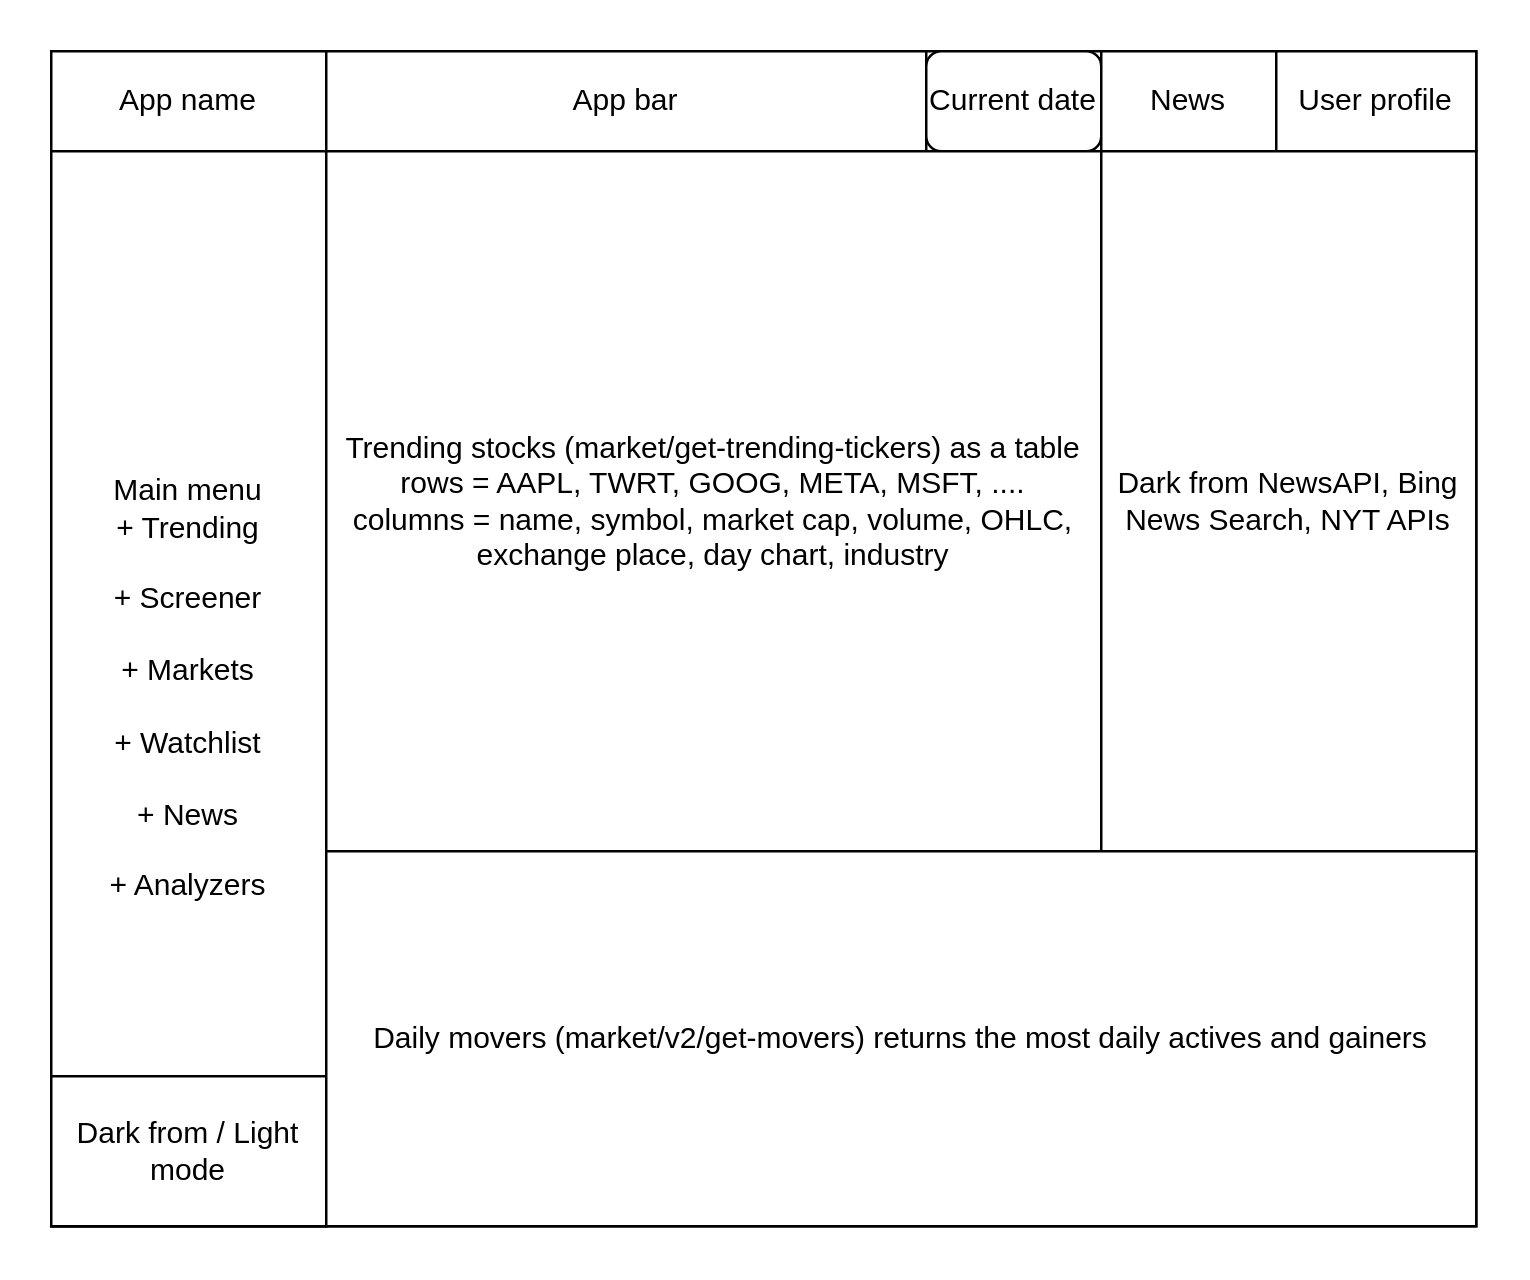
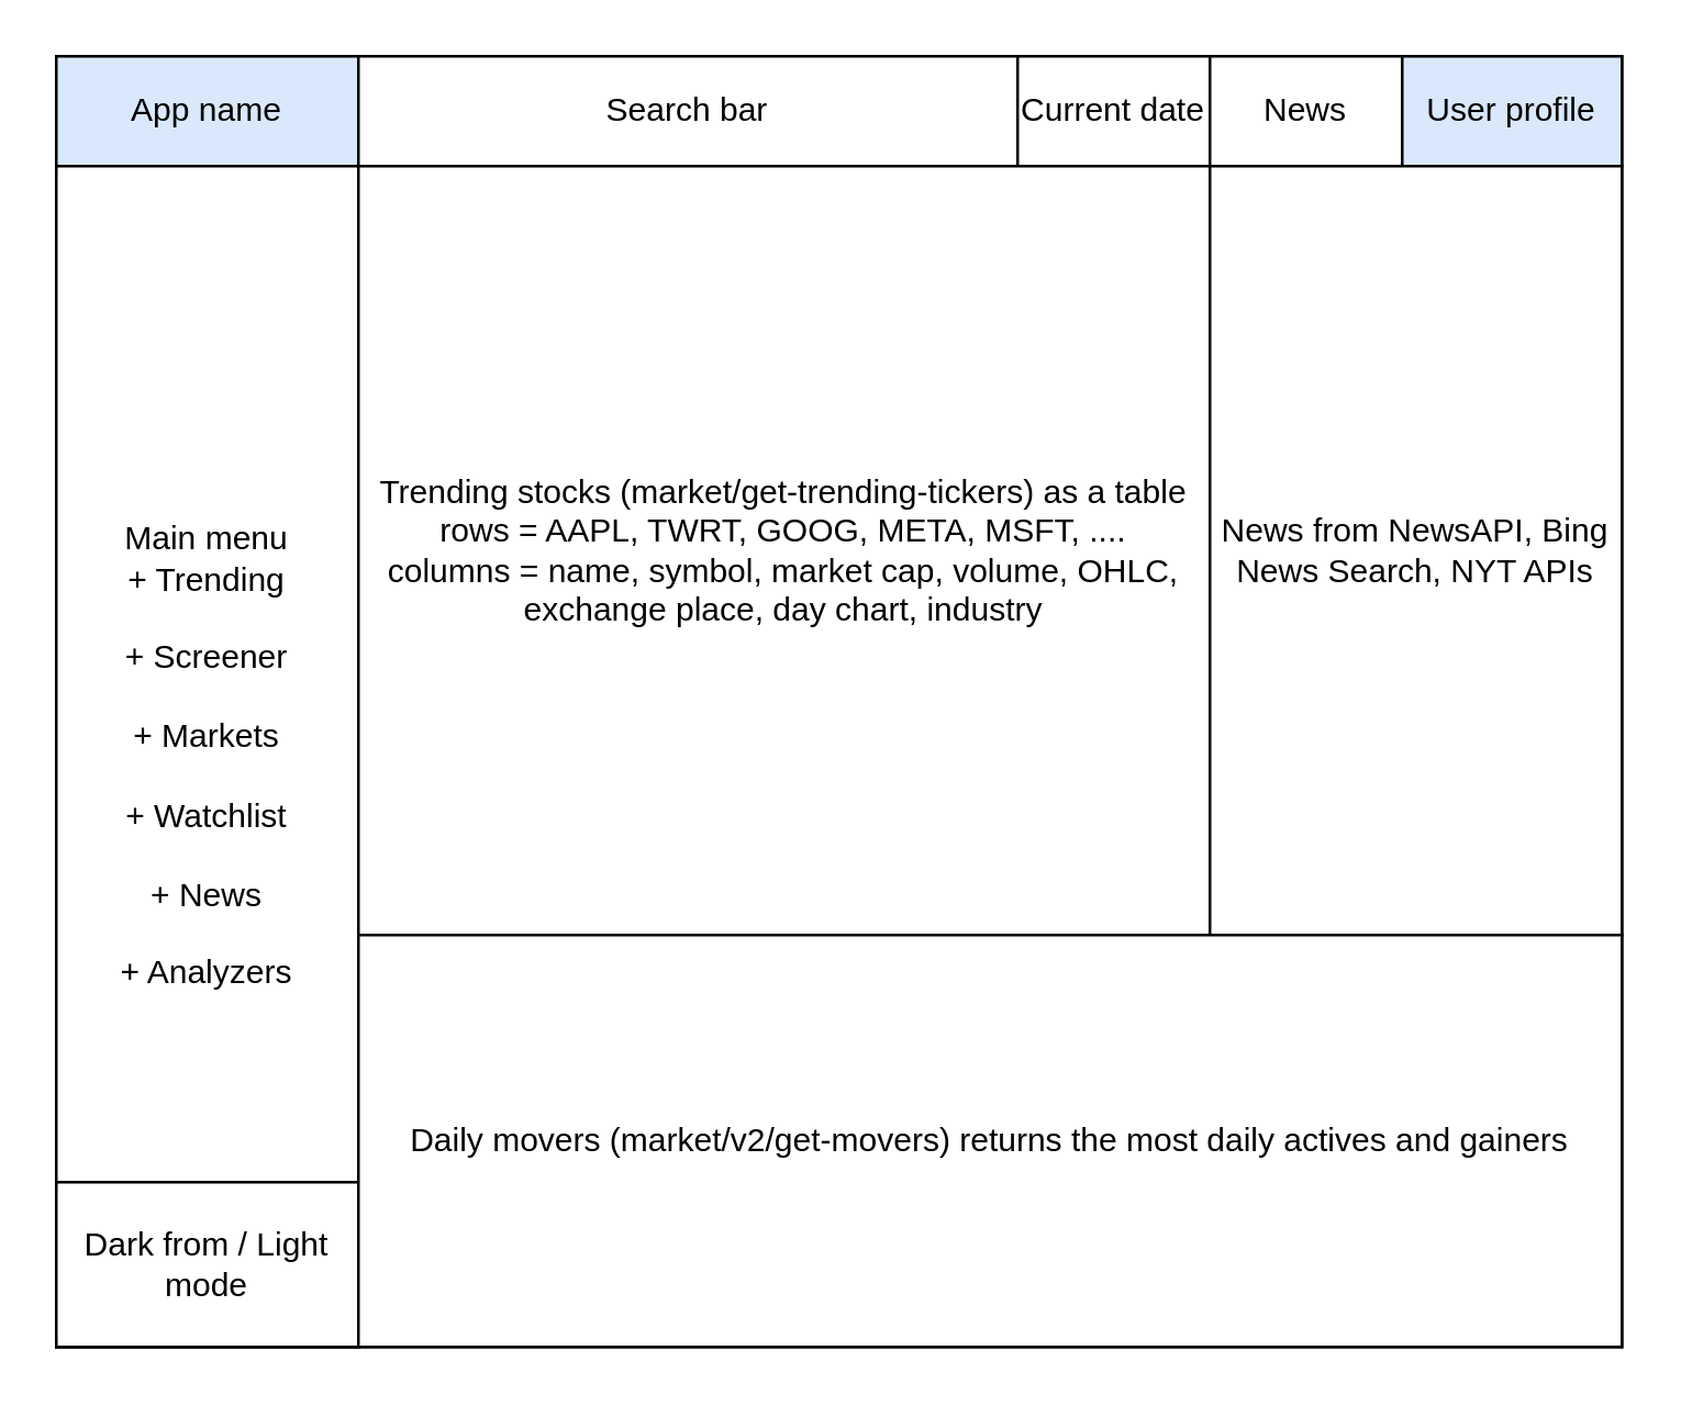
  <mxCell id="0" />
  <mxCell id="1" parent="0" />
  <mxCell id="2" value="" style="rounded=0;whiteSpace=wrap;html=1;" vertex="1" parent="1"><mxGeometry x="20" y="20" width="570" height="470" as="geometry" /></mxCell>
- <mxCell id="3" value="App name" style="rounded=0;whiteSpace=wrap;html=1;" vertex="1" parent="1"><mxGeometry x="20" y="20" width="110" height="40" as="geometry" /></mxCell>
+ <mxCell id="3" value="App name" style="rounded=0;whiteSpace=wrap;html=1;fillColor=#dae8fc;" vertex="1" parent="1"><mxGeometry x="20" y="20" width="110" height="40" as="geometry" /></mxCell>
  <mxCell id="4" value="Main menu&lt;br&gt;+ Trending&lt;br&gt;&lt;br&gt;+ Screener&lt;br&gt;&lt;br&gt;+ Markets&lt;br&gt;&lt;br&gt;+ Watchlist&lt;br&gt;&lt;br&gt;+ News&lt;br&gt;&lt;br&gt;+ Analyzers" style="rounded=0;whiteSpace=wrap;html=1;" vertex="1" parent="1"><mxGeometry x="20" y="60" width="110" height="430" as="geometry" /></mxCell>
  <mxCell id="5" value="Dark from / Light mode" style="rounded=0;whiteSpace=wrap;html=1;" vertex="1" parent="1"><mxGeometry x="20" y="430" width="110" height="60" as="geometry" /></mxCell>
- <mxCell id="6" value="App bar" style="rounded=0;whiteSpace=wrap;html=1;" vertex="1" parent="1"><mxGeometry x="130" y="20" width="240" height="40" as="geometry" /></mxCell>
- <mxCell id="7" value="Current date" style="whiteSpace=wrap;html=1;rounded=1;" vertex="1" parent="1"><mxGeometry x="370" y="20" width="70" height="40" as="geometry" /></mxCell>
+ <mxCell id="6" value="Search bar" style="rounded=0;whiteSpace=wrap;html=1;" vertex="1" parent="1"><mxGeometry x="130" y="20" width="240" height="40" as="geometry" /></mxCell>
+ <mxCell id="7" value="Current date" style="rounded=0;whiteSpace=wrap;html=1;" vertex="1" parent="1"><mxGeometry x="370" y="20" width="70" height="40" as="geometry" /></mxCell>
  <mxCell id="8" value="News" style="rounded=0;whiteSpace=wrap;html=1;" vertex="1" parent="1"><mxGeometry x="440" y="20" width="70" height="40" as="geometry" /></mxCell>
- <mxCell id="9" value="User profile" style="rounded=0;whiteSpace=wrap;html=1;" vertex="1" parent="1"><mxGeometry x="510" y="20" width="80" height="40" as="geometry" /></mxCell>
+ <mxCell id="9" value="User profile" style="rounded=0;whiteSpace=wrap;html=1;fillColor=#dae8fc;" vertex="1" parent="1"><mxGeometry x="510" y="20" width="80" height="40" as="geometry" /></mxCell>
  <mxCell id="10" value="Trending stocks (market/get-trending-tickers) as a table&lt;br&gt;rows = AAPL, TWRT, GOOG, META, MSFT, ....&lt;br&gt;columns = name, symbol, market cap, volume, OHLC, exchange place, day chart, industry" style="rounded=0;whiteSpace=wrap;html=1;" vertex="1" parent="1"><mxGeometry x="130" y="60" width="310" height="280" as="geometry" /></mxCell>
- <mxCell id="11" value="Dark from NewsAPI, Bing News Search, NYT APIs" style="rounded=0;whiteSpace=wrap;html=1;" vertex="1" parent="1"><mxGeometry x="440" y="60" width="150" height="280" as="geometry" /></mxCell>
+ <mxCell id="11" value="News from NewsAPI, Bing News Search, NYT APIs" style="rounded=0;whiteSpace=wrap;html=1;" vertex="1" parent="1"><mxGeometry x="440" y="60" width="150" height="280" as="geometry" /></mxCell>
  <mxCell id="12" value="Daily movers (market/v2/get-movers) returns the most daily actives and gainers" style="rounded=0;whiteSpace=wrap;html=1;" vertex="1" parent="1"><mxGeometry x="130" y="340" width="460" height="150" as="geometry" /></mxCell>
